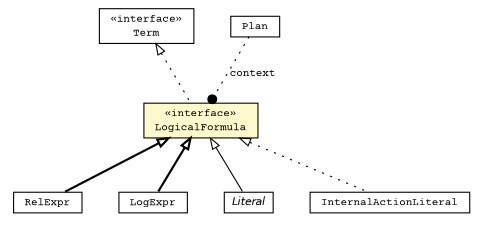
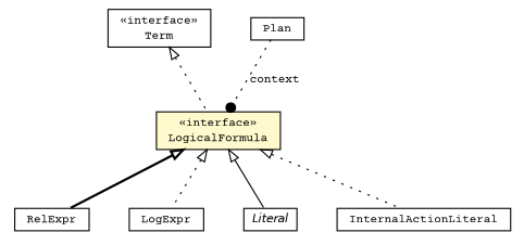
  digraph {
    fontname="Courier Prime"
    nodesep=0.25
    ranksep=0.5
    node [fontcolor=black fontname="Courier Prime" fontsize=10.0 shape=plaintext]
    edge [arrowtail=empty dir=back fontname="Courier Prime" fontsize=10 headport=p labelfontname=Helvetica labelfontsize=10 style=dotted tailport=p]
    n1 [label=<<table title="jason.asSyntax.Term" border="0" cellborder="1" cellspacing="0" cellpadding="2" port="p" href="./Term.html"> 		<tr><td><table border="0" cellspacing="0" cellpadding="1"> <tr><td align="center" balign="center"> &#171;interface&#187; </td></tr> <tr><td align="center" balign="center"> Term </td></tr> 		</table></td></tr> 		</table>>]
    n2 [label=<<table title="jason.asSyntax.LogicalFormula" border="0" cellborder="1" cellspacing="0" cellpadding="2" port="p" bgcolor="lemonChiffon" href="./LogicalFormula.html"> 		<tr><td><table border="0" cellspacing="0" cellpadding="1"> <tr><td align="center" balign="center"> &#171;interface&#187; </td></tr> <tr><td align="center" balign="center"> LogicalFormula </td></tr> 		</table></td></tr> 		</table>>]
    n3 [label=<<table title="jason.asSyntax.RelExpr" border="0" cellborder="1" cellspacing="0" cellpadding="2" port="p" href="./RelExpr.html"> 		<tr><td><table border="0" cellspacing="0" cellpadding="1"> <tr><td align="center" balign="center"> RelExpr </td></tr> 		</table></td></tr> 		</table>>]
    n4 [label=<<table title="jason.asSyntax.LogExpr" border="0" cellborder="1" cellspacing="0" cellpadding="2" port="p" href="./LogExpr.html"> 		<tr><td><table border="0" cellspacing="0" cellpadding="1"> <tr><td align="center" balign="center"> LogExpr </td></tr> 		</table></td></tr> 		</table>>]
    n5 [label=<<table title="jason.asSyntax.Literal" border="0" cellborder="1" cellspacing="0" cellpadding="2" port="p" href="./Literal.html"> 		<tr><td><table border="0" cellspacing="0" cellpadding="1"> <tr><td align="center" balign="center"><font face="Helvetica-Oblique"> Literal </font></td></tr> 		</table></td></tr> 		</table>>]
    n6 [label=<<table title="jason.asSyntax.InternalActionLiteral" border="0" cellborder="1" cellspacing="0" cellpadding="2" port="p" href="./InternalActionLiteral.html"> 		<tr><td><table border="0" cellspacing="0" cellpadding="1"> <tr><td align="center" balign="center"> InternalActionLiteral </td></tr> 		</table></td></tr> 		</table>>]
    n7 [label=<<table title="jason.asSyntax.Plan" border="0" cellborder="1" cellspacing="0" cellpadding="2" port="p" href="./Plan.html"> 		<tr><td><table border="0" cellspacing="0" cellpadding="1"> <tr><td align="center" balign="center"> Plan </td></tr> 		</table></td></tr> 		</table>>]
    n1 -> n2
    n2 -> n3 [style=bold]
-   n2 -> n4 [style=bold]
+   n2 -> n4
    n2 -> n5 [style=solid]
    n2 -> n6
    n7 -> n2 [arrowhead=dot color=black fontcolor=black fontsize=10.0 label=context arrowtail="" dir=""]
  }
